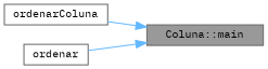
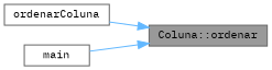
  digraph {
    fontname="IBM Plex Mono"
    rankdir=RL
    node [color=grey40 fillcolor=white fontname="IBM Plex Mono" fontsize=10 shape=box style=filled]
    edge [color=steelblue1 dir=back fontname="IBM Plex Mono" fontsize=10 labelfontname=Helvetica labelfontsize=10 style=solid]
-   n1 [color=gray40 fillcolor=grey60 fontcolor=black height=0.2 label="Coluna::main" width=0.4]
+   n1 [color=gray40 fillcolor=grey60 fontcolor=black height=0.2 label="Coluna::ordenar" width=0.4]
    n2 [height=0.2 label=ordenarColuna width=0.4]
-   n3 [height=0.2 label=ordenar width=0.4]
+   n3 [height=0.2 label=main width=0.4]
    n1 -> n2
    n1 -> n3
  }
